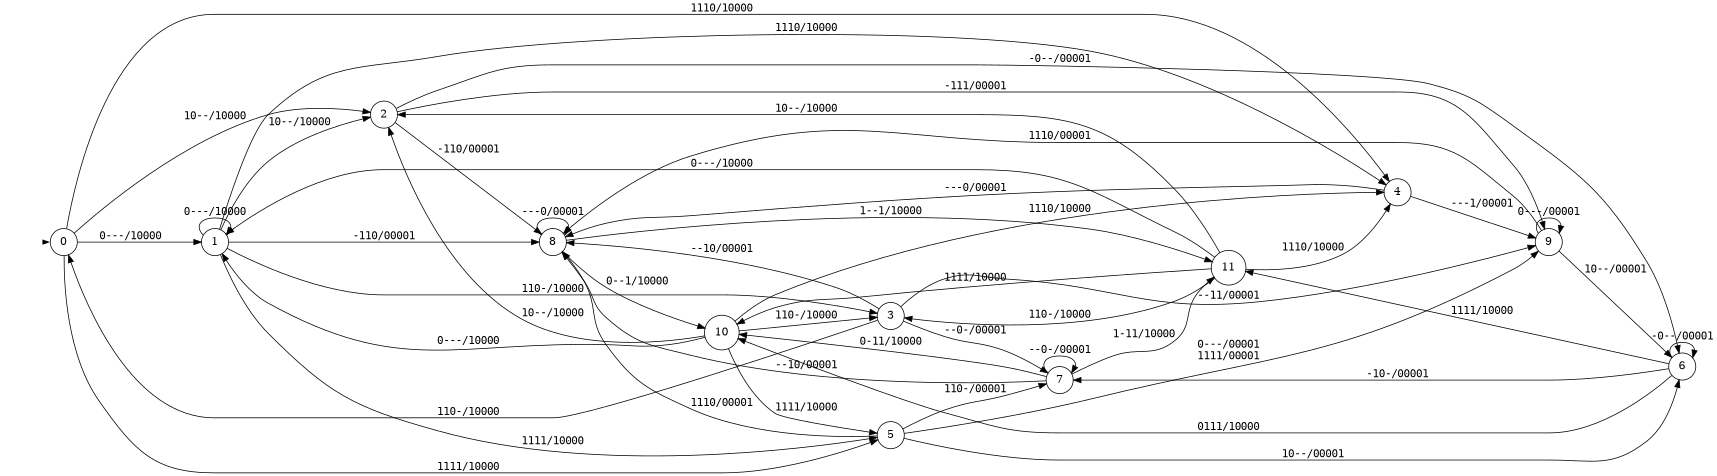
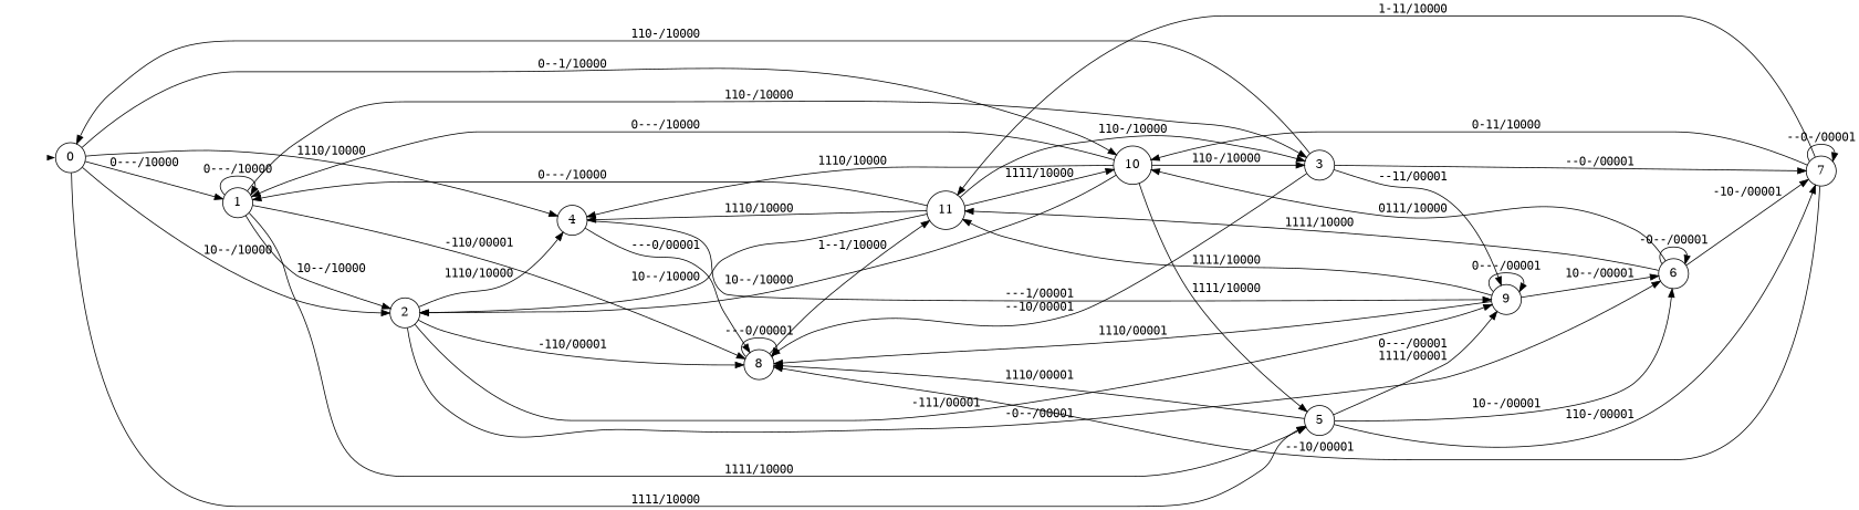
  digraph {
    nodesep=0.2
    rankdir=LR
    ranksep=0.8
    node [shape=circle]
    edge [fontname=mono]
    init [shape=point style=invis]
    n2 [label=0]
    n3 [label=1]
    n4 [label=2]
    n5 [label=4]
    n6 [label=5]
    n7 [label=3]
    n8 [label=8]
    n9 [label=6]
    n10 [label=9]
    n11 [label=7]
    n12 [label=10]
    n13 [label=11]
    init -> n2 [penwidth=0]
    n2 -> n3 [label="0---/10000\l"]
    n2 -> n4 [label="10--/10000\l"]
    n2 -> n5 [label="1110/10000\l"]
    n2 -> n6 [label="1111/10000\l"]
    n3 -> n3 [label="0---/10000\l"]
    n3 -> n4 [label="10--/10000\l"]
-   n3 -> n5 [label="1110/10000\l"]
+   n4 -> n5 [label="1110/10000\l"]
    n3 -> n6 [label="1111/10000\l"]
    n3 -> n7 [label="110-/10000\l"]
    n3 -> n8 [label="-110/00001\l"]
    n4 -> n8 [label="-110/00001\l"]
    n4 -> n9 [label="-0--/00001\l"]
    n4 -> n10 [label="-111/00001\l"]
    n5 -> n8 [label="---0/00001\l"]
    n5 -> n10 [label="---1/00001\l"]
    n6 -> n8 [label="1110/00001\l"]
    n6 -> n9 [label="10--/00001\l"]
    n6 -> n10 [label="0---/00001\l1111/00001\l"]
    n6 -> n11 [label="110-/00001\l"]
    n7 -> n2 [label="110-/10000\l"]
    n7 -> n8 [label="--10/00001\l"]
    n7 -> n10 [label="--11/00001\l"]
    n7 -> n11 [label="--0-/00001\l"]
    n8 -> n8 [label="---0/00001\l"]
-   n8 -> n12 [label="0--1/10000\l"]
+   n2 -> n12 [label="0--1/10000\l"]
    n8 -> n13 [label="1--1/10000\l"]
    n9 -> n9 [label="-0--/00001\l"]
    n9 -> n11 [label="-10-/00001\l"]
    n9 -> n12 [label="0111/10000\l"]
    n9 -> n13 [label="1111/10000\l"]
    n10 -> n8 [label="1110/00001\l"]
    n10 -> n9 [label="10--/00001\l"]
    n10 -> n10 [label="0---/00001\l"]
+   n10 -> n13 [label="1111/10000\l"]
    n11 -> n8 [label="--10/00001\l"]
    n11 -> n11 [label="--0-/00001\l"]
    n11 -> n12 [label="0-11/10000\l"]
    n11 -> n13 [label="1-11/10000\l"]
    n12 -> n3 [label="0---/10000\l"]
    n12 -> n4 [label="10--/10000\l"]
    n12 -> n5 [label="1110/10000\l"]
    n12 -> n6 [label="1111/10000\l"]
    n12 -> n7 [label="110-/10000\l"]
    n13 -> n3 [label="0---/10000\l"]
    n13 -> n4 [label="10--/10000\l"]
    n13 -> n5 [label="1110/10000\l"]
    n13 -> n7 [label="110-/10000\l"]
    n13 -> n12 [label="1111/10000\l"]
  }
